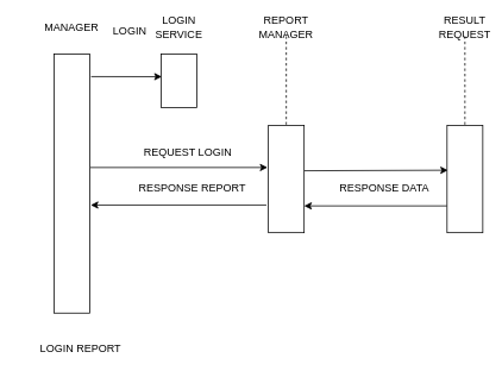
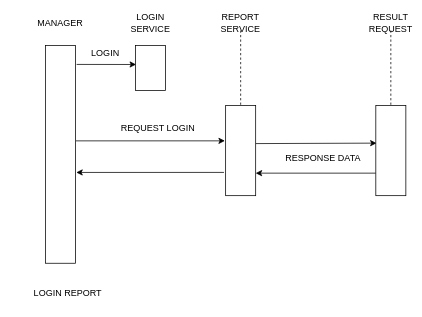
  <mxCell id="0" />
  <mxCell id="1" parent="0" />
  <mxCell id="2" style="edgeStyle=none;orthogonalLoop=1;jettySize=auto;html=1;entryX=0.017;entryY=0.422;entryDx=0;entryDy=0;entryPerimeter=0;exitX=1.039;exitY=0.087;exitDx=0;exitDy=0;exitPerimeter=0;" edge="1" parent="1" source="4" target="5"><mxGeometry relative="1" as="geometry" /></mxCell>
  <mxCell id="3" style="edgeStyle=none;orthogonalLoop=1;jettySize=auto;html=1;exitX=1.018;exitY=0.438;exitDx=0;exitDy=0;exitPerimeter=0;" edge="1" parent="1" source="4"><mxGeometry relative="1" as="geometry"><mxPoint x="110" y="187" as="sourcePoint" /><mxPoint x="299" y="187" as="targetPoint" /></mxGeometry></mxCell>
  <mxCell id="4" value="" style="rounded=0;whiteSpace=wrap;html=1;" vertex="1" parent="1"><mxGeometry x="60" y="60" width="40" height="290" as="geometry" /></mxCell>
  <mxCell id="5" value="" style="rounded=0;whiteSpace=wrap;html=1;" vertex="1" parent="1"><mxGeometry x="180" y="60" width="40" height="60" as="geometry" /></mxCell>
  <mxCell id="6" style="edgeStyle=none;orthogonalLoop=1;jettySize=auto;html=1;entryX=0.025;entryY=0.417;entryDx=0;entryDy=0;entryPerimeter=0;exitX=1;exitY=0.422;exitDx=0;exitDy=0;exitPerimeter=0;" edge="1" parent="1" source="8" target="10"><mxGeometry relative="1" as="geometry" /></mxCell>
  <mxCell id="7" style="edgeStyle=none;orthogonalLoop=1;jettySize=auto;html=1;entryX=1.027;entryY=0.583;entryDx=0;entryDy=0;entryPerimeter=0;exitX=-0.056;exitY=0.742;exitDx=0;exitDy=0;exitPerimeter=0;" edge="1" parent="1" source="8" target="4"><mxGeometry relative="1" as="geometry" /></mxCell>
  <mxCell id="8" value="" style="rounded=0;whiteSpace=wrap;html=1;" vertex="1" parent="1"><mxGeometry x="300" y="140" width="40" height="120" as="geometry" /></mxCell>
  <mxCell id="9" style="edgeStyle=none;orthogonalLoop=1;jettySize=auto;html=1;entryX=1;entryY=0.75;entryDx=0;entryDy=0;exitX=0;exitY=0.75;exitDx=0;exitDy=0;" edge="1" parent="1" source="10" target="8"><mxGeometry relative="1" as="geometry" /></mxCell>
  <mxCell id="10" value="" style="rounded=0;whiteSpace=wrap;html=1;" vertex="1" parent="1"><mxGeometry x="500" y="140" width="40" height="120" as="geometry" /></mxCell>
  <mxCell id="11" value="MANAGER" style="text;html=1;strokeColor=none;fillColor=none;align=center;verticalAlign=middle;whiteSpace=wrap;rounded=0;" vertex="1" parent="1"><mxGeometry x="60" y="20" width="40" height="20" as="geometry" /></mxCell>
  <mxCell id="12" value="LOGIN SERVICE" style="text;html=1;strokeColor=none;fillColor=none;align=center;verticalAlign=middle;whiteSpace=wrap;rounded=0;" vertex="1" parent="1"><mxGeometry x="180" y="20" width="40" height="20" as="geometry" /></mxCell>
  <mxCell id="13" style="edgeStyle=none;orthogonalLoop=1;jettySize=auto;html=1;dashed=1;endArrow=none;" edge="1" parent="1" source="14" target="8"><mxGeometry relative="1" as="geometry" /></mxCell>
- <mxCell id="14" value="REPORT MANAGER" style="text;html=1;strokeColor=none;fillColor=none;align=center;verticalAlign=middle;whiteSpace=wrap;rounded=0;" vertex="1" parent="1"><mxGeometry x="300" y="20" width="40" height="20" as="geometry" /></mxCell>
+ <mxCell id="14" value="REPORT SERVICE" style="text;html=1;strokeColor=none;fillColor=none;align=center;verticalAlign=middle;whiteSpace=wrap;rounded=0;" vertex="1" parent="1"><mxGeometry x="300" y="20" width="40" height="20" as="geometry" /></mxCell>
  <mxCell id="15" style="edgeStyle=none;orthogonalLoop=1;jettySize=auto;html=1;entryX=0.5;entryY=0;entryDx=0;entryDy=0;dashed=1;endArrow=none;" edge="1" parent="1" source="16" target="10"><mxGeometry relative="1" as="geometry" /></mxCell>
  <mxCell id="16" value="RESULT REQUEST" style="text;html=1;strokeColor=none;fillColor=none;align=center;verticalAlign=middle;whiteSpace=wrap;rounded=0;" vertex="1" parent="1"><mxGeometry x="500" y="20" width="40" height="20" as="geometry" /></mxCell>
- <mxCell id="17" value="LOGIN" style="text;html=1;strokeColor=none;fillColor=none;align=center;verticalAlign=middle;whiteSpace=wrap;rounded=0;" vertex="1" parent="1"><mxGeometry x="125" y="25" width="40" height="20" as="geometry" /></mxCell>
+ <mxCell id="17" value="LOGIN" style="text;html=1;strokeColor=none;fillColor=none;align=center;verticalAlign=middle;whiteSpace=wrap;rounded=0;" vertex="1" parent="1"><mxGeometry x="120" y="60" width="40" height="20" as="geometry" /></mxCell>
  <mxCell id="18" value="REQUEST LOGIN" style="text;html=1;strokeColor=none;fillColor=none;align=center;verticalAlign=middle;whiteSpace=wrap;rounded=0;" vertex="1" parent="1"><mxGeometry x="150" y="160" width="120" height="20" as="geometry" /></mxCell>
- <mxCell id="19" value="RESPONSE REPORT" style="text;html=1;strokeColor=none;fillColor=none;align=center;verticalAlign=middle;whiteSpace=wrap;rounded=0;" vertex="1" parent="1"><mxGeometry x="150" y="200" width="130" height="20" as="geometry" /></mxCell>
  <mxCell id="20" value="RESPONSE DATA" style="text;html=1;strokeColor=none;fillColor=none;align=center;verticalAlign=middle;whiteSpace=wrap;rounded=0;" vertex="1" parent="1"><mxGeometry x="370" y="200" width="120" height="20" as="geometry" /></mxCell>
  <mxCell id="21" value="LOGIN REPORT" style="text;html=1;strokeColor=none;fillColor=none;align=center;verticalAlign=middle;whiteSpace=wrap;rounded=0;" vertex="1" parent="1"><mxGeometry x="20" y="380" width="140" height="20" as="geometry" /></mxCell>
